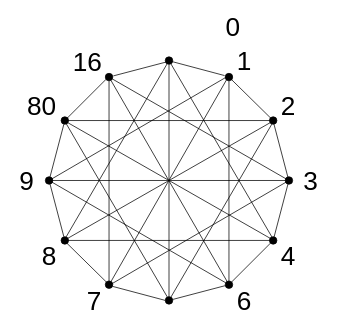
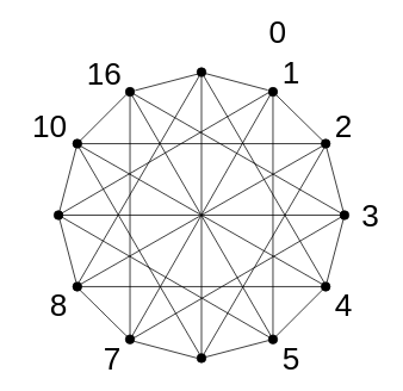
  <mxCell id="0" />
  <mxCell id="1" parent="0" />
  <mxCell id="2" value="" style="ellipse;whiteSpace=wrap;html=1;aspect=fixed;fillColor=#000000;" vertex="1" parent="1"><mxGeometry x="220" y="395" width="10" height="10" as="geometry" /></mxCell>
  <mxCell id="3" value="" style="ellipse;whiteSpace=wrap;html=1;aspect=fixed;fillColor=#000000;" vertex="1" parent="1"><mxGeometry x="380" y="235" width="10" height="10" as="geometry" /></mxCell>
  <mxCell id="4" value="" style="ellipse;whiteSpace=wrap;html=1;aspect=fixed;fillColor=#000000;" vertex="1" parent="1"><mxGeometry x="60" y="235" width="10" height="10" as="geometry" /></mxCell>
  <mxCell id="5" value="" style="ellipse;whiteSpace=wrap;html=1;aspect=fixed;fillColor=#000000;" vertex="1" parent="1"><mxGeometry x="220" y="75" width="10" height="10" as="geometry" /></mxCell>
  <mxCell id="6" value="" style="ellipse;whiteSpace=wrap;html=1;aspect=fixed;fillColor=#000000;" vertex="1" parent="1"><mxGeometry x="300" y="374" width="10" height="10" as="geometry" /></mxCell>
  <mxCell id="7" value="" style="ellipse;whiteSpace=wrap;html=1;aspect=fixed;fillColor=#000000;" vertex="1" parent="1"><mxGeometry x="140" y="374" width="10" height="10" as="geometry" /></mxCell>
  <mxCell id="8" value="" style="ellipse;whiteSpace=wrap;html=1;aspect=fixed;fillColor=#000000;" vertex="1" parent="1"><mxGeometry x="81" y="315" width="10" height="10" as="geometry" /></mxCell>
  <mxCell id="9" value="" style="ellipse;whiteSpace=wrap;html=1;aspect=fixed;fillColor=#000000;" vertex="1" parent="1"><mxGeometry x="81" y="155" width="10" height="10" as="geometry" /></mxCell>
  <mxCell id="10" value="" style="ellipse;whiteSpace=wrap;html=1;aspect=fixed;fillColor=#000000;" vertex="1" parent="1"><mxGeometry x="140" y="97" width="10" height="10" as="geometry" /></mxCell>
  <mxCell id="11" value="" style="ellipse;whiteSpace=wrap;html=1;aspect=fixed;fillColor=#000000;" vertex="1" parent="1"><mxGeometry x="300" y="97" width="10" height="10" as="geometry" /></mxCell>
  <mxCell id="12" value="" style="ellipse;whiteSpace=wrap;html=1;aspect=fixed;fillColor=#000000;" vertex="1" parent="1"><mxGeometry x="359" y="155" width="10" height="10" as="geometry" /></mxCell>
  <mxCell id="13" value="" style="ellipse;whiteSpace=wrap;html=1;aspect=fixed;fillColor=#000000;" vertex="1" parent="1"><mxGeometry x="359" y="315" width="10" height="10" as="geometry" /></mxCell>
  <mxCell id="14" value="" style="endArrow=none;html=1;" edge="1" parent="1" target="9"><mxGeometry width="50" height="50" relative="1" as="geometry"><mxPoint x="65" y="240" as="sourcePoint" /><mxPoint x="115" y="190" as="targetPoint" /></mxGeometry></mxCell>
  <mxCell id="15" value="" style="endArrow=none;html=1;" edge="1" parent="1" source="8"><mxGeometry width="50" height="50" relative="1" as="geometry"><mxPoint x="85" y="320" as="sourcePoint" /><mxPoint x="65" y="240" as="targetPoint" /></mxGeometry></mxCell>
  <mxCell id="16" value="" style="endArrow=none;html=1;exitX=0.4;exitY=0.5;exitDx=0;exitDy=0;exitPerimeter=0;" edge="1" parent="1" source="8"><mxGeometry width="50" height="50" relative="1" as="geometry"><mxPoint x="95" y="429" as="sourcePoint" /><mxPoint x="145" y="379" as="targetPoint" /></mxGeometry></mxCell>
  <mxCell id="17" value="" style="endArrow=none;html=1;exitX=0.4;exitY=0.5;exitDx=0;exitDy=0;exitPerimeter=0;" edge="1" parent="1"><mxGeometry width="50" height="50" relative="1" as="geometry"><mxPoint x="304" y="101" as="sourcePoint" /><mxPoint x="364" y="160" as="targetPoint" /></mxGeometry></mxCell>
  <mxCell id="18" value="" style="endArrow=none;html=1;" edge="1" parent="1"><mxGeometry width="50" height="50" relative="1" as="geometry"><mxPoint x="365" y="316.16" as="sourcePoint" /><mxPoint x="384.733" y="240.997" as="targetPoint" /></mxGeometry></mxCell>
  <mxCell id="19" value="" style="endArrow=none;html=1;" edge="1" parent="1"><mxGeometry width="50" height="50" relative="1" as="geometry"><mxPoint x="384.003" y="237.003" as="sourcePoint" /><mxPoint x="364.27" y="161.84" as="targetPoint" /></mxGeometry></mxCell>
  <mxCell id="20" value="" style="endArrow=none;html=1;" edge="1" parent="1" source="2" target="6"><mxGeometry width="50" height="50" relative="1" as="geometry"><mxPoint x="230" y="400.16" as="sourcePoint" /><mxPoint x="249.755" y="325.002" as="targetPoint" /></mxGeometry></mxCell>
  <mxCell id="21" value="" style="endArrow=none;html=1;entryX=0;entryY=0.5;entryDx=0;entryDy=0;exitX=0.984;exitY=0.732;exitDx=0;exitDy=0;exitPerimeter=0;" edge="1" parent="1" source="7" target="2"><mxGeometry width="50" height="50" relative="1" as="geometry"><mxPoint x="149" y="375" as="sourcePoint" /><mxPoint x="104.755" y="184.842" as="targetPoint" /></mxGeometry></mxCell>
  <mxCell id="22" value="" style="endArrow=none;html=1;" edge="1" parent="1"><mxGeometry width="50" height="50" relative="1" as="geometry"><mxPoint x="150.678" y="100.467" as="sourcePoint" /><mxPoint x="221.003" y="81.997" as="targetPoint" /></mxGeometry></mxCell>
  <mxCell id="23" value="" style="endArrow=none;html=1;entryX=0;entryY=0.5;entryDx=0;entryDy=0;exitX=0.984;exitY=0.732;exitDx=0;exitDy=0;exitPerimeter=0;" edge="1" parent="1"><mxGeometry width="50" height="50" relative="1" as="geometry"><mxPoint x="229" y="81.32" as="sourcePoint" /><mxPoint x="299.16" y="100" as="targetPoint" /></mxGeometry></mxCell>
  <mxCell id="24" value="" style="endArrow=none;html=1;" edge="1" parent="1"><mxGeometry width="50" height="50" relative="1" as="geometry"><mxPoint x="308.536" y="375.464" as="sourcePoint" /><mxPoint x="360.464" y="323.536" as="targetPoint" /></mxGeometry></mxCell>
  <mxCell id="25" value="" style="endArrow=none;html=1;" edge="1" parent="1"><mxGeometry width="50" height="50" relative="1" as="geometry"><mxPoint x="88.996" y="157.004" as="sourcePoint" /><mxPoint x="140.924" y="105.076" as="targetPoint" /></mxGeometry></mxCell>
  <mxCell id="26" value="" style="endArrow=none;html=1;" edge="1" parent="1"><mxGeometry width="50" height="50" relative="1" as="geometry"><mxPoint x="365" y="320" as="sourcePoint" /><mxPoint x="225" y="80" as="targetPoint" /></mxGeometry></mxCell>
  <mxCell id="27" value="" style="endArrow=none;html=1;" edge="1" parent="1"><mxGeometry width="50" height="50" relative="1" as="geometry"><mxPoint x="226" y="401" as="sourcePoint" /><mxPoint x="86" y="161" as="targetPoint" /></mxGeometry></mxCell>
  <mxCell id="28" value="" style="endArrow=none;html=1;exitX=0.5;exitY=0;exitDx=0;exitDy=0;" edge="1" parent="1" source="6" target="11"><mxGeometry width="50" height="50" relative="1" as="geometry"><mxPoint x="200" y="185" as="sourcePoint" /><mxPoint x="250" y="135" as="targetPoint" /></mxGeometry></mxCell>
  <mxCell id="29" value="" style="endArrow=none;html=1;" edge="1" parent="1"><mxGeometry width="50" height="50" relative="1" as="geometry"><mxPoint x="225" y="400" as="sourcePoint" /><mxPoint x="365" y="160" as="targetPoint" /></mxGeometry></mxCell>
  <mxCell id="30" value="" style="endArrow=none;html=1;" edge="1" parent="1"><mxGeometry width="50" height="50" relative="1" as="geometry"><mxPoint x="145" y="380" as="sourcePoint" /><mxPoint x="385" y="240" as="targetPoint" /></mxGeometry></mxCell>
  <mxCell id="31" value="" style="endArrow=none;html=1;" edge="1" parent="1"><mxGeometry width="50" height="50" relative="1" as="geometry"><mxPoint x="85" y="320" as="sourcePoint" /><mxPoint x="365" y="320" as="targetPoint" /></mxGeometry></mxCell>
  <mxCell id="32" value="" style="endArrow=none;html=1;" edge="1" parent="1" target="6"><mxGeometry width="50" height="50" relative="1" as="geometry"><mxPoint x="65" y="240" as="sourcePoint" /><mxPoint x="305" y="410" as="targetPoint" /></mxGeometry></mxCell>
  <mxCell id="33" value="" style="endArrow=none;html=1;exitX=0.5;exitY=1;exitDx=0;exitDy=0;" edge="1" parent="1" source="10"><mxGeometry width="50" height="50" relative="1" as="geometry"><mxPoint x="-25" y="400" as="sourcePoint" /><mxPoint x="145" y="380" as="targetPoint" /></mxGeometry></mxCell>
  <mxCell id="34" value="" style="endArrow=none;html=1;" edge="1" parent="1"><mxGeometry width="50" height="50" relative="1" as="geometry"><mxPoint x="225" y="80" as="sourcePoint" /><mxPoint x="85" y="320" as="targetPoint" /></mxGeometry></mxCell>
  <mxCell id="35" value="" style="endArrow=none;html=1;" edge="1" parent="1"><mxGeometry width="50" height="50" relative="1" as="geometry"><mxPoint x="305" y="100" as="sourcePoint" /><mxPoint x="65" y="240" as="targetPoint" /></mxGeometry></mxCell>
  <mxCell id="36" value="" style="endArrow=none;html=1;" edge="1" parent="1"><mxGeometry width="50" height="50" relative="1" as="geometry"><mxPoint x="365" y="160" as="sourcePoint" /><mxPoint x="85" y="160" as="targetPoint" /></mxGeometry></mxCell>
  <mxCell id="37" value="" style="endArrow=none;html=1;" edge="1" parent="1" target="10"><mxGeometry width="50" height="50" relative="1" as="geometry"><mxPoint x="385" y="240" as="sourcePoint" /><mxPoint x="115" y="90" as="targetPoint" /></mxGeometry></mxCell>
  <mxCell id="38" value="&lt;font&gt;&lt;font style=&quot;font-size: 35px&quot;&gt;0&lt;/font&gt;&lt;br&gt;&lt;/font&gt;" style="text;html=1;align=center;verticalAlign=middle;resizable=0;points=[];autosize=1;" vertex="1" parent="1"><mxGeometry x="295" y="20" width="30" height="30" as="geometry" /></mxCell>
  <mxCell id="39" value="&lt;font&gt;&lt;font style=&quot;font-size: 35px&quot;&gt;1&lt;/font&gt;&lt;br&gt;&lt;/font&gt;" style="text;html=1;align=center;verticalAlign=middle;resizable=0;points=[];autosize=1;" vertex="1" parent="1"><mxGeometry x="310" y="65" width="30" height="30" as="geometry" /></mxCell>
  <mxCell id="40" value="&lt;font&gt;&lt;font style=&quot;font-size: 35px&quot;&gt;2&lt;/font&gt;&lt;br&gt;&lt;/font&gt;" style="text;html=1;align=center;verticalAlign=middle;resizable=0;points=[];autosize=1;" vertex="1" parent="1"><mxGeometry x="369" y="125" width="30" height="30" as="geometry" /></mxCell>
  <mxCell id="41" value="&lt;font&gt;&lt;font style=&quot;font-size: 35px&quot;&gt;3&lt;/font&gt;&lt;span style=&quot;color: rgba(0 , 0 , 0 , 0) ; font-family: monospace ; font-size: 0px&quot;&gt;%3CmxGraphModel%3E%3Croot%3E%3CmxCell%20id%3D%220%22%2F%3E%3CmxCell%20id%3D%221%22%20parent%3D%220%22%2F%3E%3CmxCell%20id%3D%222%22%20value%3D%22%26lt%3Bfont%26gt%3B%26lt%3Bfont%20style%3D%26quot%3Bfont-size%3A%2035px%26quot%3B%26gt%3B1%26lt%3B%2Ffont%26gt%3B%26lt%3Bbr%26gt%3B%26lt%3B%2Ffont%26gt%3B%22%20style%3D%22text%3Bhtml%3D1%3Balign%3Dcenter%3BverticalAlign%3Dmiddle%3Bresizable%3D0%3Bpoints%3D%5B%5D%3Bautosize%3D1%3B%22%20vertex%3D%221%22%20parent%3D%221%22%3E%3CmxGeometry%20x%3D%22445%22%20y%3D%22185%22%20width%3D%2230%22%20height%3D%2230%22%20as%3D%22geometry%22%2F%3E%3C%2FmxCell%3E%3C%2Froot%3E%3C%2FmxGraphModel%3E&lt;/span&gt;&lt;br&gt;&lt;/font&gt;" style="text;html=1;align=center;verticalAlign=middle;resizable=0;points=[];autosize=1;" vertex="1" parent="1"><mxGeometry x="399" y="225" width="30" height="30" as="geometry" /></mxCell>
  <mxCell id="42" value="&lt;font&gt;&lt;font style=&quot;font-size: 35px&quot;&gt;4&lt;/font&gt;&lt;br&gt;&lt;/font&gt;" style="text;html=1;align=center;verticalAlign=middle;resizable=0;points=[];autosize=1;" vertex="1" parent="1"><mxGeometry x="369" y="325" width="30" height="30" as="geometry" /></mxCell>
- <mxCell id="43" value="&lt;font&gt;&lt;font style=&quot;font-size: 35px&quot;&gt;6&lt;/font&gt;&lt;br&gt;&lt;/font&gt;" style="text;html=1;align=center;verticalAlign=middle;resizable=0;points=[];autosize=1;" vertex="1" parent="1"><mxGeometry x="310" y="385" width="30" height="30" as="geometry" /></mxCell>
+ <mxCell id="43" value="&lt;font&gt;&lt;font style=&quot;font-size: 35px&quot;&gt;5&lt;/font&gt;&lt;br&gt;&lt;/font&gt;" style="text;html=1;align=center;verticalAlign=middle;resizable=0;points=[];autosize=1;" vertex="1" parent="1"><mxGeometry x="310" y="385" width="30" height="30" as="geometry" /></mxCell>
  <mxCell id="44" value="&lt;font&gt;&lt;font style=&quot;font-size: 35px&quot;&gt;7&lt;/font&gt;&lt;br&gt;&lt;/font&gt;" style="text;html=1;align=center;verticalAlign=middle;resizable=0;points=[];autosize=1;" vertex="1" parent="1"><mxGeometry x="110" y="385" width="30" height="30" as="geometry" /></mxCell>
  <mxCell id="45" value="&lt;font&gt;&lt;font style=&quot;font-size: 35px&quot;&gt;8&lt;/font&gt;&lt;br&gt;&lt;/font&gt;" style="text;html=1;align=center;verticalAlign=middle;resizable=0;points=[];autosize=1;" vertex="1" parent="1"><mxGeometry x="50" y="325" width="30" height="30" as="geometry" /></mxCell>
- <mxCell id="46" value="&lt;font&gt;&lt;font style=&quot;font-size: 35px&quot;&gt;9&lt;/font&gt;&lt;br&gt;&lt;/font&gt;" style="text;html=1;align=center;verticalAlign=middle;resizable=0;points=[];autosize=1;" vertex="1" parent="1"><mxGeometry x="20" y="225" width="30" height="30" as="geometry" /></mxCell>
- <mxCell id="47" value="&lt;font&gt;&lt;font style=&quot;font-size: 35px&quot;&gt;80&lt;/font&gt;&lt;br&gt;&lt;/font&gt;" style="text;html=1;align=center;verticalAlign=middle;resizable=0;points=[];autosize=1;" vertex="1" parent="1"><mxGeometry x="30" y="125" width="50" height="30" as="geometry" /></mxCell>
+ <mxCell id="47" value="&lt;font&gt;&lt;font style=&quot;font-size: 35px&quot;&gt;10&lt;/font&gt;&lt;br&gt;&lt;/font&gt;" style="text;html=1;align=center;verticalAlign=middle;resizable=0;points=[];autosize=1;" vertex="1" parent="1"><mxGeometry x="30" y="125" width="50" height="30" as="geometry" /></mxCell>
  <mxCell id="48" value="&lt;font&gt;&lt;font style=&quot;font-size: 35px&quot;&gt;16&lt;/font&gt;&lt;br&gt;&lt;/font&gt;" style="text;html=1;align=center;verticalAlign=middle;resizable=0;points=[];autosize=1;" vertex="1" parent="1"><mxGeometry x="91" y="67" width="50" height="30" as="geometry" /></mxCell>
  <mxCell id="49" value="" style="endArrow=none;html=1;" edge="1" parent="1" target="5"><mxGeometry width="50" height="50" relative="1" as="geometry"><mxPoint x="225" y="400" as="sourcePoint" /><mxPoint x="495" y="106.5" as="targetPoint" /></mxGeometry></mxCell>
  <mxCell id="50" value="" style="endArrow=none;html=1;" edge="1" parent="1"><mxGeometry width="50" height="50" relative="1" as="geometry"><mxPoint x="144.66" y="380" as="sourcePoint" /><mxPoint x="305" y="100" as="targetPoint" /></mxGeometry></mxCell>
  <mxCell id="51" value="" style="endArrow=none;html=1;" edge="1" parent="1"><mxGeometry width="50" height="50" relative="1" as="geometry"><mxPoint x="85" y="320" as="sourcePoint" /><mxPoint x="365" y="160" as="targetPoint" /></mxGeometry></mxCell>
  <mxCell id="52" value="" style="endArrow=none;html=1;" edge="1" parent="1"><mxGeometry width="50" height="50" relative="1" as="geometry"><mxPoint x="65" y="240" as="sourcePoint" /><mxPoint x="385" y="240" as="targetPoint" /></mxGeometry></mxCell>
  <mxCell id="53" value="" style="endArrow=none;html=1;" edge="1" parent="1"><mxGeometry width="50" height="50" relative="1" as="geometry"><mxPoint x="85" y="160" as="sourcePoint" /><mxPoint x="365" y="320" as="targetPoint" /></mxGeometry></mxCell>
  <mxCell id="54" value="" style="endArrow=none;html=1;" edge="1" parent="1" source="10"><mxGeometry width="50" height="50" relative="1" as="geometry"><mxPoint x="115" y="350" as="sourcePoint" /><mxPoint x="305" y="379" as="targetPoint" /></mxGeometry></mxCell>
